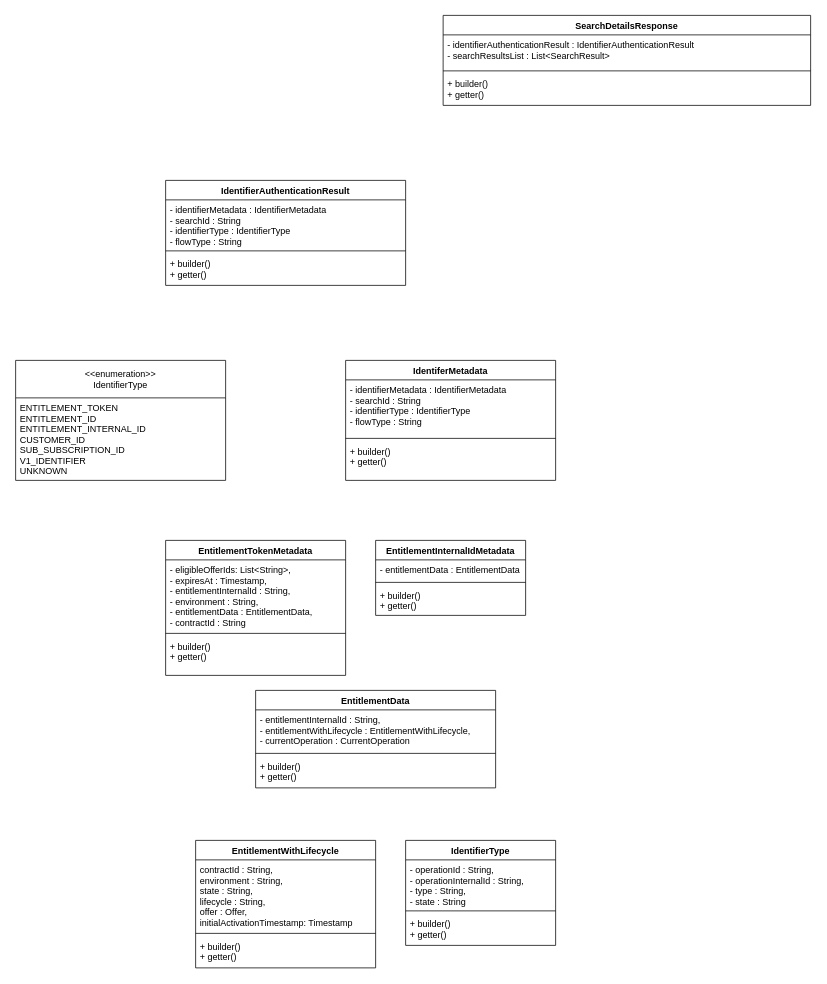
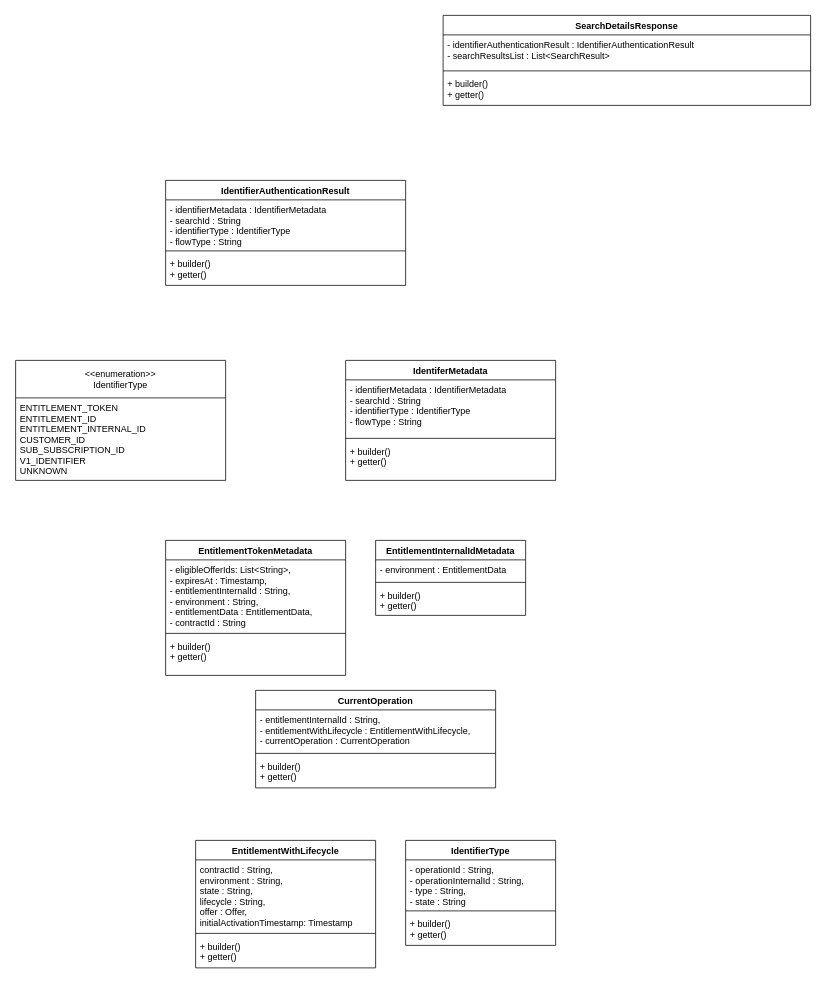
  <mxCell id="0" />
  <mxCell id="1" parent="0" />
  <mxCell id="2" value="SearchDetailsResponse" style="swimlane;fontStyle=1;align=center;verticalAlign=top;childLayout=stackLayout;horizontal=1;startSize=26;horizontalStack=0;resizeParent=1;resizeParentMax=0;resizeLast=0;collapsible=1;marginBottom=0;" vertex="1" parent="1"><mxGeometry x="590" y="20" width="490" height="120" as="geometry" /></mxCell>
  <mxCell id="3" value="- identifierAuthenticationResult : IdentifierAuthenticationResult &#10;- searchResultsList : List&lt;SearchResult&gt;" style="text;strokeColor=none;fillColor=none;align=left;verticalAlign=top;spacingLeft=4;spacingRight=4;overflow=hidden;rotatable=0;points=[[0,0.5],[1,0.5]];portConstraint=eastwest;" vertex="1" parent="2"><mxGeometry y="26" width="490" height="44" as="geometry" /></mxCell>
  <mxCell id="4" value="" style="line;strokeWidth=1;fillColor=none;align=left;verticalAlign=middle;spacingTop=-1;spacingLeft=3;spacingRight=3;rotatable=0;labelPosition=right;points=[];portConstraint=eastwest;" vertex="1" parent="2"><mxGeometry y="70" width="490" height="8" as="geometry" /></mxCell>
  <mxCell id="5" value="+ builder() &#10;+ getter()" style="text;strokeColor=none;fillColor=none;align=left;verticalAlign=top;spacingLeft=4;spacingRight=4;overflow=hidden;rotatable=0;points=[[0,0.5],[1,0.5]];portConstraint=eastwest;" vertex="1" parent="2"><mxGeometry y="78" width="490" height="42" as="geometry" /></mxCell>
  <mxCell id="6" value="IdentifierAuthenticationResult" style="swimlane;fontStyle=1;align=center;verticalAlign=top;childLayout=stackLayout;horizontal=1;startSize=26;horizontalStack=0;resizeParent=1;resizeParentMax=0;resizeLast=0;collapsible=1;marginBottom=0;" vertex="1" parent="1"><mxGeometry x="220" y="240" width="320" height="140" as="geometry" /></mxCell>
  <mxCell id="7" value="- identifierMetadata : IdentifierMetadata &#10;- searchId : String&#10;- identifierType : IdentifierType&#10;- flowType : String" style="text;strokeColor=none;fillColor=none;align=left;verticalAlign=top;spacingLeft=4;spacingRight=4;overflow=hidden;rotatable=0;points=[[0,0.5],[1,0.5]];portConstraint=eastwest;" vertex="1" parent="6"><mxGeometry y="26" width="320" height="64" as="geometry" /></mxCell>
  <mxCell id="8" value="" style="line;strokeWidth=1;fillColor=none;align=left;verticalAlign=middle;spacingTop=-1;spacingLeft=3;spacingRight=3;rotatable=0;labelPosition=right;points=[];portConstraint=eastwest;" vertex="1" parent="6"><mxGeometry y="90" width="320" height="8" as="geometry" /></mxCell>
  <mxCell id="9" value="+ builder() &#10;+ getter()" style="text;strokeColor=none;fillColor=none;align=left;verticalAlign=top;spacingLeft=4;spacingRight=4;overflow=hidden;rotatable=0;points=[[0,0.5],[1,0.5]];portConstraint=eastwest;" vertex="1" parent="6"><mxGeometry y="98" width="320" height="42" as="geometry" /></mxCell>
  <mxCell id="10" value="IdentiferMetadata" style="swimlane;fontStyle=1;align=center;verticalAlign=top;childLayout=stackLayout;horizontal=1;startSize=26;horizontalStack=0;resizeParent=1;resizeParentMax=0;resizeLast=0;collapsible=1;marginBottom=0;" vertex="1" parent="1"><mxGeometry x="460" y="480" width="280" height="160" as="geometry" /></mxCell>
  <mxCell id="11" value="- identifierMetadata : IdentifierMetadata&#10;- searchId : String&#10;- identifierType : IdentifierType&#10;- flowType : String" style="text;strokeColor=none;fillColor=none;align=left;verticalAlign=top;spacingLeft=4;spacingRight=4;overflow=hidden;rotatable=0;points=[[0,0.5],[1,0.5]];portConstraint=eastwest;" vertex="1" parent="10"><mxGeometry y="26" width="280" height="74" as="geometry" /></mxCell>
  <mxCell id="12" value="" style="line;strokeWidth=1;fillColor=none;align=left;verticalAlign=middle;spacingTop=-1;spacingLeft=3;spacingRight=3;rotatable=0;labelPosition=right;points=[];portConstraint=eastwest;" vertex="1" parent="10"><mxGeometry y="100" width="280" height="8" as="geometry" /></mxCell>
  <mxCell id="13" value="+ builder()&#10;+ getter()" style="text;strokeColor=none;fillColor=none;align=left;verticalAlign=top;spacingLeft=4;spacingRight=4;overflow=hidden;rotatable=0;points=[[0,0.5],[1,0.5]];portConstraint=eastwest;" vertex="1" parent="10"><mxGeometry y="108" width="280" height="52" as="geometry" /></mxCell>
  <mxCell id="14" value="&lt;&lt;enumeration&gt;&gt;&#10;IdentifierType" style="swimlane;fontStyle=0;childLayout=stackLayout;horizontal=1;startSize=50;fillColor=none;horizontalStack=0;resizeParent=1;resizeParentMax=0;resizeLast=0;collapsible=1;marginBottom=0;" vertex="1" parent="1"><mxGeometry x="20" y="480" width="280" height="160" as="geometry" /></mxCell>
  <mxCell id="15" value="ENTITLEMENT_TOKEN&#10;ENTITLEMENT_ID&#10;ENTITLEMENT_INTERNAL_ID&#10;CUSTOMER_ID&#10;SUB_SUBSCRIPTION_ID&#10;V1_IDENTIFIER&#10;UNKNOWN" style="text;strokeColor=none;fillColor=none;align=left;verticalAlign=top;spacingLeft=4;spacingRight=4;overflow=hidden;rotatable=0;points=[[0,0.5],[1,0.5]];portConstraint=eastwest;" vertex="1" parent="14"><mxGeometry y="50" width="280" height="110" as="geometry" /></mxCell>
  <mxCell id="16" value="EntitlementTokenMetadata" style="swimlane;fontStyle=1;align=center;verticalAlign=top;childLayout=stackLayout;horizontal=1;startSize=26;horizontalStack=0;resizeParent=1;resizeParentMax=0;resizeLast=0;collapsible=1;marginBottom=0;" vertex="1" parent="1"><mxGeometry x="220" y="720" width="240" height="180" as="geometry" /></mxCell>
  <mxCell id="17" value="- eligibleOfferIds: List&lt;String&gt;,&#10;- expiresAt : Timestamp,&#10;- entitlementInternalId : String,&#10;- environment : String,&#10;- entitlementData : EntitlementData,&#10;- contractId : String" style="text;strokeColor=none;fillColor=none;align=left;verticalAlign=top;spacingLeft=4;spacingRight=4;overflow=hidden;rotatable=0;points=[[0,0.5],[1,0.5]];portConstraint=eastwest;" vertex="1" parent="16"><mxGeometry y="26" width="240" height="94" as="geometry" /></mxCell>
  <mxCell id="18" value="" style="line;strokeWidth=1;fillColor=none;align=left;verticalAlign=middle;spacingTop=-1;spacingLeft=3;spacingRight=3;rotatable=0;labelPosition=right;points=[];portConstraint=eastwest;" vertex="1" parent="16"><mxGeometry y="120" width="240" height="8" as="geometry" /></mxCell>
  <mxCell id="19" value="+ builder()&#10;+ getter()" style="text;strokeColor=none;fillColor=none;align=left;verticalAlign=top;spacingLeft=4;spacingRight=4;overflow=hidden;rotatable=0;points=[[0,0.5],[1,0.5]];portConstraint=eastwest;" vertex="1" parent="16"><mxGeometry y="128" width="240" height="52" as="geometry" /></mxCell>
- <mxCell id="20" value="EntitlementData" style="swimlane;fontStyle=1;align=center;verticalAlign=top;childLayout=stackLayout;horizontal=1;startSize=26;horizontalStack=0;resizeParent=1;resizeParentMax=0;resizeLast=0;collapsible=1;marginBottom=0;" vertex="1" parent="1"><mxGeometry x="340" y="920" width="320" height="130" as="geometry" /></mxCell>
+ <mxCell id="20" value="CurrentOperation" style="swimlane;fontStyle=1;align=center;verticalAlign=top;childLayout=stackLayout;horizontal=1;startSize=26;horizontalStack=0;resizeParent=1;resizeParentMax=0;resizeLast=0;collapsible=1;marginBottom=0;" vertex="1" parent="1"><mxGeometry x="340" y="920" width="320" height="130" as="geometry" /></mxCell>
  <mxCell id="21" value="- entitlementInternalId : String,&#10;- entitlementWithLifecycle : EntitlementWithLifecycle,&#10;- currentOperation : CurrentOperation" style="text;strokeColor=none;fillColor=none;align=left;verticalAlign=top;spacingLeft=4;spacingRight=4;overflow=hidden;rotatable=0;points=[[0,0.5],[1,0.5]];portConstraint=eastwest;" vertex="1" parent="20"><mxGeometry y="26" width="320" height="54" as="geometry" /></mxCell>
  <mxCell id="22" value="" style="line;strokeWidth=1;fillColor=none;align=left;verticalAlign=middle;spacingTop=-1;spacingLeft=3;spacingRight=3;rotatable=0;labelPosition=right;points=[];portConstraint=eastwest;" vertex="1" parent="20"><mxGeometry y="80" width="320" height="8" as="geometry" /></mxCell>
  <mxCell id="23" value="+ builder()&#10;+ getter()" style="text;strokeColor=none;fillColor=none;align=left;verticalAlign=top;spacingLeft=4;spacingRight=4;overflow=hidden;rotatable=0;points=[[0,0.5],[1,0.5]];portConstraint=eastwest;" vertex="1" parent="20"><mxGeometry y="88" width="320" height="42" as="geometry" /></mxCell>
  <mxCell id="24" value="EntitlementWithLifecycle" style="swimlane;fontStyle=1;align=center;verticalAlign=top;childLayout=stackLayout;horizontal=1;startSize=26;horizontalStack=0;resizeParent=1;resizeParentMax=0;resizeLast=0;collapsible=1;marginBottom=0;" vertex="1" parent="1"><mxGeometry x="260" y="1120" width="240" height="170" as="geometry" /></mxCell>
  <mxCell id="25" value="contractId : String,&#10;environment : String,&#10;state : String,&#10;lifecycle : String,&#10;offer : Offer,&#10;initialActivationTimestamp: Timestamp" style="text;strokeColor=none;fillColor=none;align=left;verticalAlign=top;spacingLeft=4;spacingRight=4;overflow=hidden;rotatable=0;points=[[0,0.5],[1,0.5]];portConstraint=eastwest;" vertex="1" parent="24"><mxGeometry y="26" width="240" height="94" as="geometry" /></mxCell>
  <mxCell id="26" value="" style="line;strokeWidth=1;fillColor=none;align=left;verticalAlign=middle;spacingTop=-1;spacingLeft=3;spacingRight=3;rotatable=0;labelPosition=right;points=[];portConstraint=eastwest;" vertex="1" parent="24"><mxGeometry y="120" width="240" height="8" as="geometry" /></mxCell>
  <mxCell id="27" value="+ builder()&#10;+ getter()" style="text;strokeColor=none;fillColor=none;align=left;verticalAlign=top;spacingLeft=4;spacingRight=4;overflow=hidden;rotatable=0;points=[[0,0.5],[1,0.5]];portConstraint=eastwest;" vertex="1" parent="24"><mxGeometry y="128" width="240" height="42" as="geometry" /></mxCell>
  <mxCell id="28" value="IdentifierType" style="swimlane;fontStyle=1;align=center;verticalAlign=top;childLayout=stackLayout;horizontal=1;startSize=26;horizontalStack=0;resizeParent=1;resizeParentMax=0;resizeLast=0;collapsible=1;marginBottom=0;" vertex="1" parent="1"><mxGeometry x="540" y="1120" width="200" height="140" as="geometry" /></mxCell>
  <mxCell id="29" value="- operationId : String,&#10;- operationInternalId : String,&#10;- type : String,&#10;- state : String" style="text;strokeColor=none;fillColor=none;align=left;verticalAlign=top;spacingLeft=4;spacingRight=4;overflow=hidden;rotatable=0;points=[[0,0.5],[1,0.5]];portConstraint=eastwest;" vertex="1" parent="28"><mxGeometry y="26" width="200" height="64" as="geometry" /></mxCell>
  <mxCell id="30" value="" style="line;strokeWidth=1;fillColor=none;align=left;verticalAlign=middle;spacingTop=-1;spacingLeft=3;spacingRight=3;rotatable=0;labelPosition=right;points=[];portConstraint=eastwest;" vertex="1" parent="28"><mxGeometry y="90" width="200" height="8" as="geometry" /></mxCell>
  <mxCell id="31" value="+ builder()&#10;+ getter()" style="text;strokeColor=none;fillColor=none;align=left;verticalAlign=top;spacingLeft=4;spacingRight=4;overflow=hidden;rotatable=0;points=[[0,0.5],[1,0.5]];portConstraint=eastwest;" vertex="1" parent="28"><mxGeometry y="98" width="200" height="42" as="geometry" /></mxCell>
  <mxCell id="32" value="EntitlementInternalIdMetadata" style="swimlane;fontStyle=1;align=center;verticalAlign=top;childLayout=stackLayout;horizontal=1;startSize=26;horizontalStack=0;resizeParent=1;resizeParentMax=0;resizeLast=0;collapsible=1;marginBottom=0;" vertex="1" parent="1"><mxGeometry x="500" y="720" width="200" height="100" as="geometry" /></mxCell>
- <mxCell id="33" value="- entitlementData : EntitlementData" style="text;strokeColor=none;fillColor=none;align=left;verticalAlign=top;spacingLeft=4;spacingRight=4;overflow=hidden;rotatable=0;points=[[0,0.5],[1,0.5]];portConstraint=eastwest;" vertex="1" parent="32"><mxGeometry y="26" width="200" height="26" as="geometry" /></mxCell>
+ <mxCell id="33" value="- environment : EntitlementData" style="text;strokeColor=none;fillColor=none;align=left;verticalAlign=top;spacingLeft=4;spacingRight=4;overflow=hidden;rotatable=0;points=[[0,0.5],[1,0.5]];portConstraint=eastwest;" vertex="1" parent="32"><mxGeometry y="26" width="200" height="26" as="geometry" /></mxCell>
  <mxCell id="34" value="" style="line;strokeWidth=1;fillColor=none;align=left;verticalAlign=middle;spacingTop=-1;spacingLeft=3;spacingRight=3;rotatable=0;labelPosition=right;points=[];portConstraint=eastwest;" vertex="1" parent="32"><mxGeometry y="52" width="200" height="8" as="geometry" /></mxCell>
  <mxCell id="35" value="+ builder()&#10;+ getter()" style="text;strokeColor=none;fillColor=none;align=left;verticalAlign=top;spacingLeft=4;spacingRight=4;overflow=hidden;rotatable=0;points=[[0,0.5],[1,0.5]];portConstraint=eastwest;" vertex="1" parent="32"><mxGeometry y="60" width="200" height="40" as="geometry" /></mxCell>
